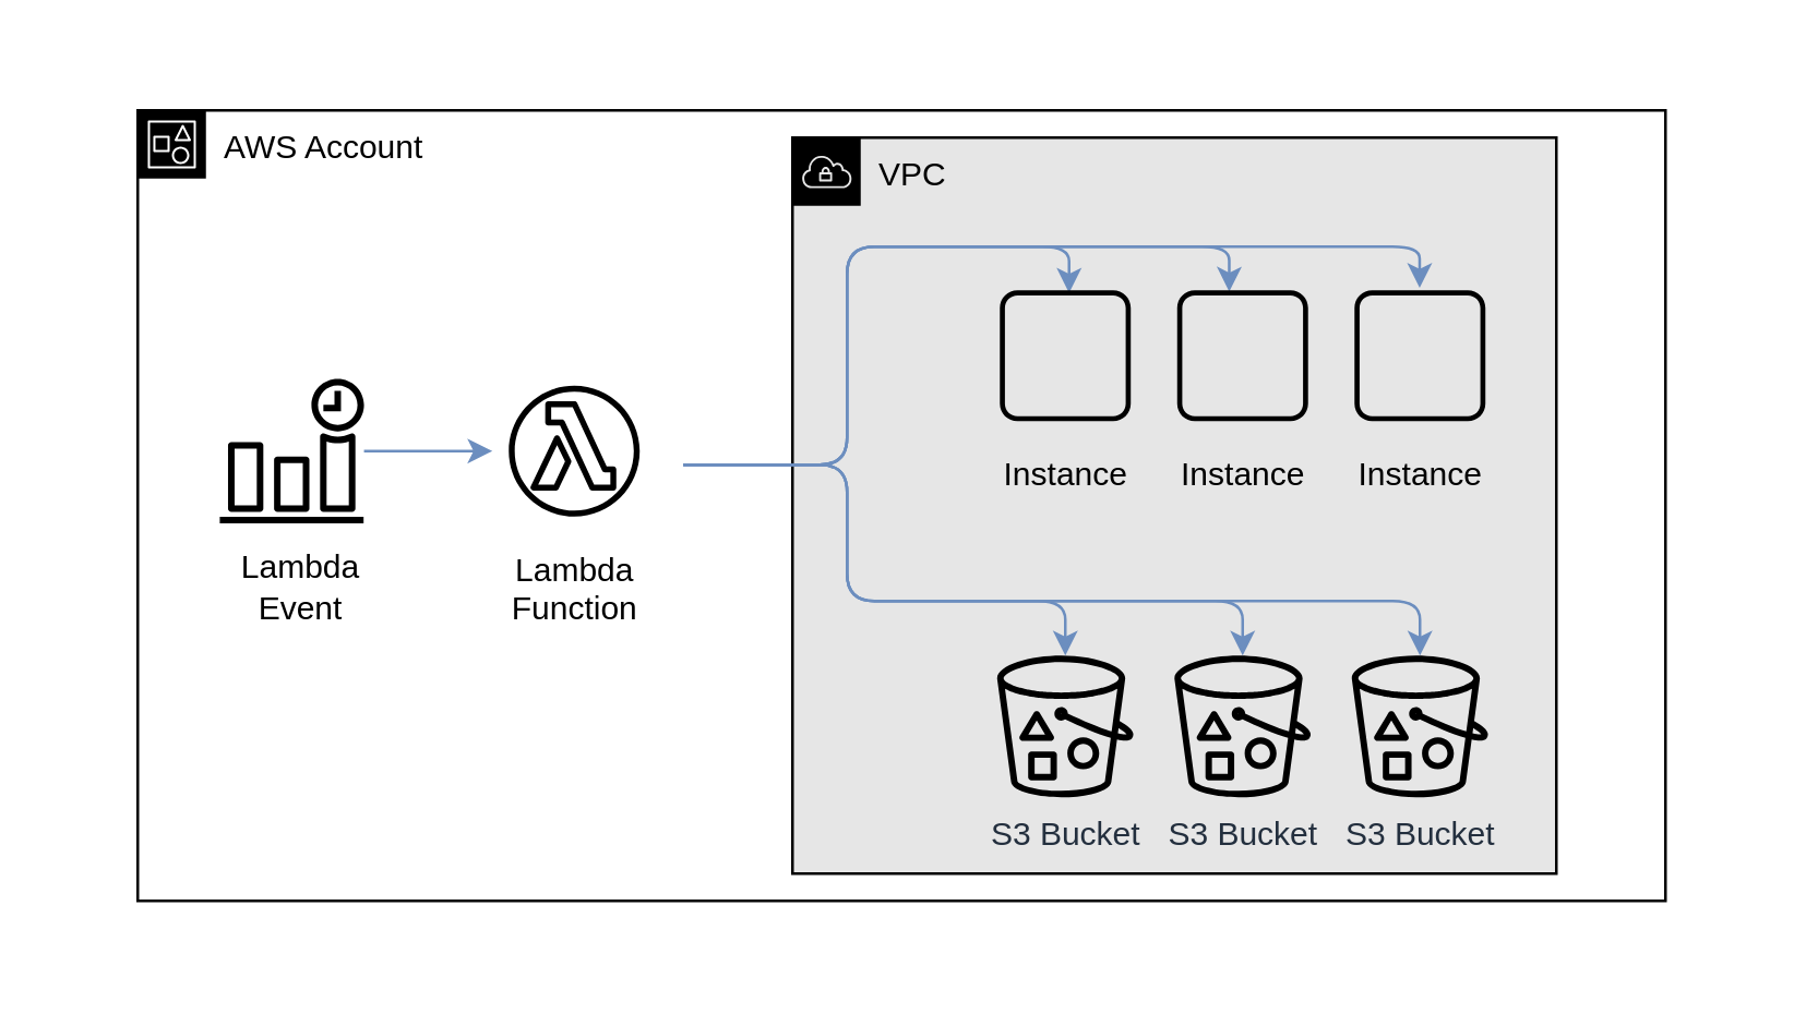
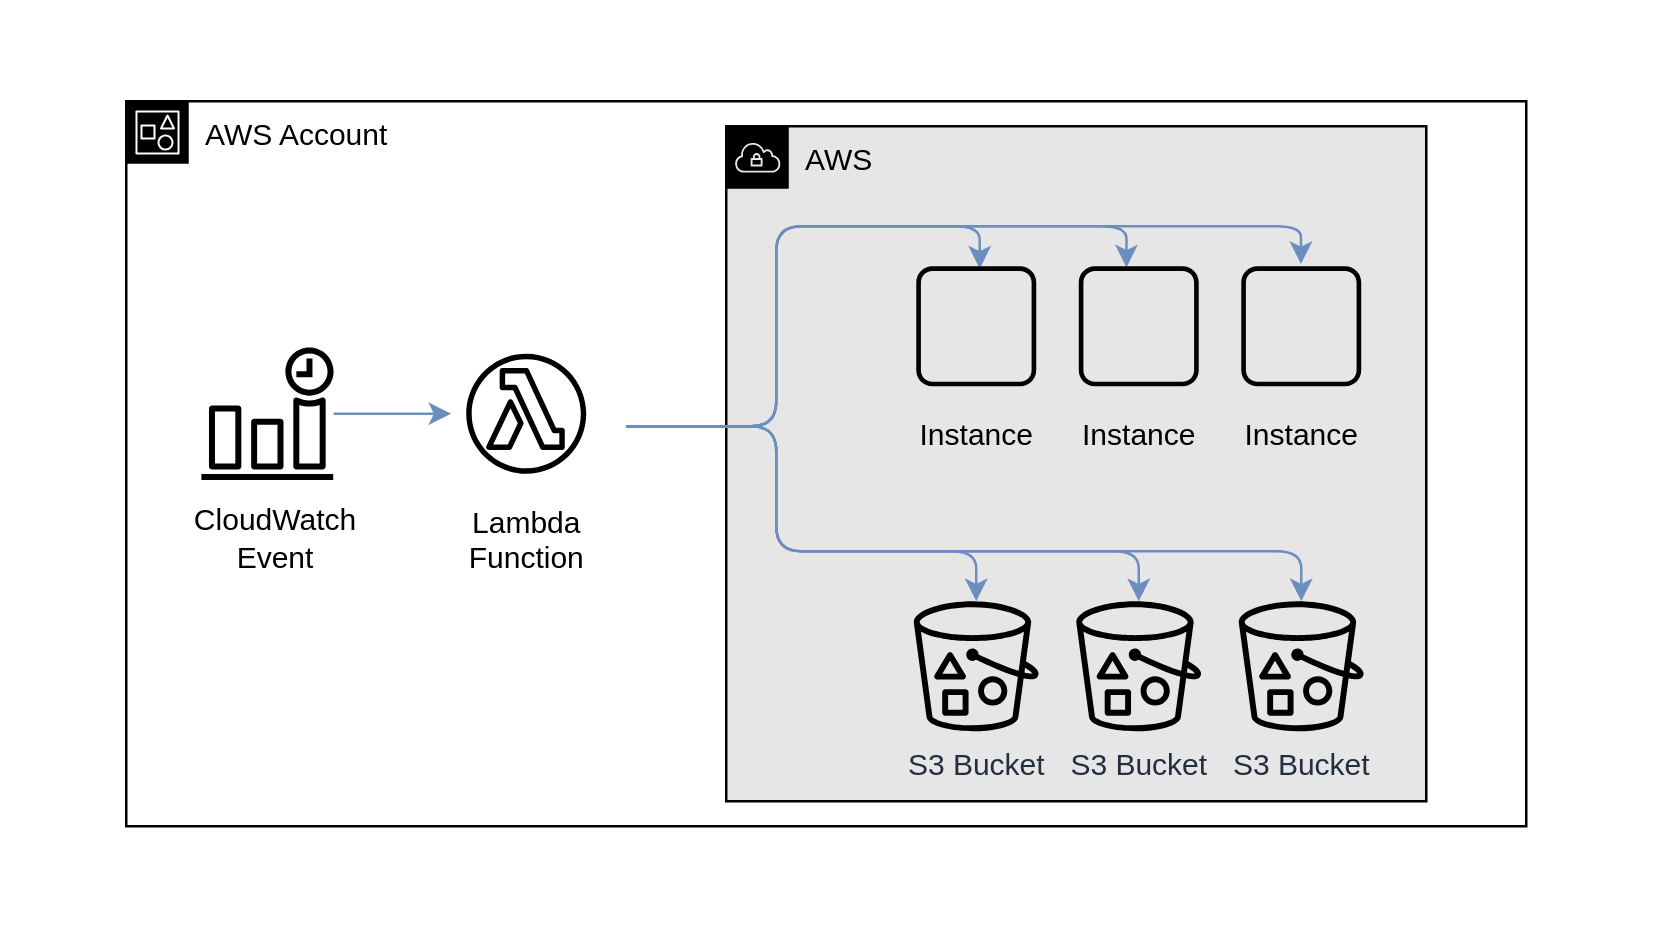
  <mxCell id="0" />
  <mxCell id="1" parent="0" />
  <mxCell id="2" value="" style="rounded=0;whiteSpace=wrap;html=1;strokeColor=none;" vertex="1" parent="1"><mxGeometry x="20" y="20" width="620" height="330" as="geometry" /></mxCell>
  <mxCell id="3" value="" style="rounded=0;whiteSpace=wrap;html=1;fillColor=#E6E6E6;strokeColor=none;" parent="1" vertex="1"><mxGeometry x="290" y="50" width="280" height="270" as="geometry" /></mxCell>
  <mxCell id="4" value="AWS Account" style="points=[[0,0],[0.25,0],[0.5,0],[0.75,0],[1,0],[1,0.25],[1,0.5],[1,0.75],[1,1],[0.75,1],[0.5,1],[0.25,1],[0,1],[0,0.75],[0,0.5],[0,0.25]];outlineConnect=0;html=1;whiteSpace=wrap;fontSize=12;fontStyle=0;container=0;pointerEvents=0;collapsible=0;recursiveResize=0;shape=mxgraph.aws4.group;grIcon=mxgraph.aws4.group_account;fillColor=none;verticalAlign=top;align=left;spacingLeft=30;dashed=0;labelBackgroundColor=none;rounded=1;" parent="1" vertex="1"><mxGeometry x="50" y="40" width="560" height="290" as="geometry" /></mxCell>
- <mxCell id="5" value="VPC" style="points=[[0,0],[0.25,0],[0.5,0],[0.75,0],[1,0],[1,0.25],[1,0.5],[1,0.75],[1,1],[0.75,1],[0.5,1],[0.25,1],[0,1],[0,0.75],[0,0.5],[0,0.25]];outlineConnect=0;html=1;whiteSpace=wrap;fontSize=12;fontStyle=0;container=0;pointerEvents=0;collapsible=0;recursiveResize=0;shape=mxgraph.aws4.group;grIcon=mxgraph.aws4.group_vpc;fillColor=none;verticalAlign=top;align=left;spacingLeft=30;dashed=0;rounded=1;labelBackgroundColor=none;" parent="1" vertex="1"><mxGeometry x="290" y="50" width="280" height="270" as="geometry" /></mxCell>
+ <mxCell id="5" value="AWS" style="points=[[0,0],[0.25,0],[0.5,0],[0.75,0],[1,0],[1,0.25],[1,0.5],[1,0.75],[1,1],[0.75,1],[0.5,1],[0.25,1],[0,1],[0,0.75],[0,0.5],[0,0.25]];outlineConnect=0;html=1;whiteSpace=wrap;fontSize=12;fontStyle=0;container=0;pointerEvents=0;collapsible=0;recursiveResize=0;shape=mxgraph.aws4.group;grIcon=mxgraph.aws4.group_vpc;fillColor=none;verticalAlign=top;align=left;spacingLeft=30;dashed=0;rounded=1;labelBackgroundColor=none;" parent="1" vertex="1"><mxGeometry x="290" y="50" width="280" height="270" as="geometry" /></mxCell>
  <mxCell id="6" style="edgeStyle=orthogonalEdgeStyle;rounded=1;orthogonalLoop=1;jettySize=auto;html=1;fillColor=#dae8fc;gradientColor=#7ea6e0;strokeColor=#6c8ebf;entryX=0.523;entryY=0.116;entryDx=0;entryDy=0;entryPerimeter=0;" parent="1" target="12" edge="1"><mxGeometry relative="1" as="geometry"><Array as="points"><mxPoint x="310" y="170" /><mxPoint x="310" y="90" /><mxPoint x="391" y="90" /></Array><mxPoint x="250" y="170" as="sourcePoint" /><mxPoint x="391" y="80" as="targetPoint" /></mxGeometry></mxCell>
  <mxCell id="7" style="edgeStyle=orthogonalEdgeStyle;rounded=1;orthogonalLoop=1;jettySize=auto;html=1;fillColor=#dae8fc;gradientColor=#7ea6e0;strokeColor=#6c8ebf;entryX=0.418;entryY=0.108;entryDx=0;entryDy=0;entryPerimeter=0;" parent="1" target="13" edge="1"><mxGeometry relative="1" as="geometry"><mxPoint x="250" y="170" as="sourcePoint" /><Array as="points"><mxPoint x="310" y="170" /><mxPoint x="310" y="90" /><mxPoint x="450" y="90" /></Array></mxGeometry></mxCell>
  <mxCell id="8" style="edgeStyle=orthogonalEdgeStyle;rounded=1;orthogonalLoop=1;jettySize=auto;html=1;fillColor=#dae8fc;gradientColor=#7ea6e0;strokeColor=#6c8ebf;entryX=0.498;entryY=0.085;entryDx=0;entryDy=0;entryPerimeter=0;" parent="1" target="14" edge="1"><mxGeometry relative="1" as="geometry"><Array as="points"><mxPoint x="310" y="170" /><mxPoint x="310" y="90" /><mxPoint x="520" y="90" /></Array><mxPoint x="250" y="170" as="sourcePoint" /></mxGeometry></mxCell>
  <mxCell id="9" value="Lambda&#10;Function" style="sketch=0;outlineConnect=0;dashed=0;verticalLabelPosition=bottom;verticalAlign=top;align=center;html=1;fontSize=12;fontStyle=0;aspect=fixed;shape=mxgraph.aws4.resourceIcon;resIcon=mxgraph.aws4.lambda_function;container=0;labelBackgroundColor=none;rounded=1;" parent="1" vertex="1"><mxGeometry x="180" y="135" width="60" height="60" as="geometry" /></mxCell>
  <mxCell id="10" style="edgeStyle=orthogonalEdgeStyle;rounded=1;orthogonalLoop=1;jettySize=auto;html=1;fillColor=#dae8fc;gradientColor=#7ea6e0;strokeColor=#6c8ebf;" parent="1" source="11" target="9" edge="1"><mxGeometry relative="1" as="geometry" /></mxCell>
  <mxCell id="11" value="" style="sketch=0;outlineConnect=0;strokeColor=none;dashed=0;verticalLabelPosition=bottom;verticalAlign=top;align=center;html=1;fontSize=12;fontStyle=0;aspect=fixed;pointerEvents=1;shape=mxgraph.aws4.event_time_based;container=0;labelBackgroundColor=none;fillColor=#000000;rounded=1;" parent="1" vertex="1"><mxGeometry x="80" y="138.5" width="53" height="53" as="geometry" /></mxCell>
  <mxCell id="12" value="Instance" style="sketch=0;outlineConnect=0;dashed=0;verticalLabelPosition=bottom;verticalAlign=top;align=center;html=1;fontSize=12;fontStyle=0;aspect=fixed;shape=mxgraph.aws4.resourceIcon;resIcon=mxgraph.aws4.instance;container=0;labelBackgroundColor=none;fillColor=none;rounded=1;" parent="1" vertex="1"><mxGeometry x="360" y="100" width="60" height="60" as="geometry" /></mxCell>
  <mxCell id="13" value="Instance" style="sketch=0;outlineConnect=0;dashed=0;verticalLabelPosition=bottom;verticalAlign=top;align=center;html=1;fontSize=12;fontStyle=0;aspect=fixed;shape=mxgraph.aws4.resourceIcon;resIcon=mxgraph.aws4.instance;container=0;labelBackgroundColor=none;fillColor=none;rounded=1;" parent="1" vertex="1"><mxGeometry x="425" y="100" width="60" height="60" as="geometry" /></mxCell>
  <mxCell id="14" value="Instance" style="sketch=0;outlineConnect=0;dashed=0;verticalLabelPosition=bottom;verticalAlign=top;align=center;html=1;fontSize=12;fontStyle=0;aspect=fixed;shape=mxgraph.aws4.resourceIcon;resIcon=mxgraph.aws4.instance;container=0;labelBackgroundColor=none;fillColor=none;rounded=1;" parent="1" vertex="1"><mxGeometry x="490" y="100" width="60" height="60" as="geometry" /></mxCell>
- <mxCell id="15" value="Lambda Event" style="text;html=1;strokeColor=none;fillColor=none;align=center;verticalAlign=middle;whiteSpace=wrap;rounded=1;" parent="1" vertex="1"><mxGeometry x="80" y="200" width="60" height="30" as="geometry" /></mxCell>
+ <mxCell id="15" value="CloudWatch Event" style="text;html=1;strokeColor=none;fillColor=none;align=center;verticalAlign=middle;whiteSpace=wrap;rounded=1;" parent="1" vertex="1"><mxGeometry x="80" y="200" width="60" height="30" as="geometry" /></mxCell>
  <mxCell id="16" value="S3 Bucket" style="sketch=0;outlineConnect=0;fontColor=#232F3E;gradientColor=none;fillColor=#000000;strokeColor=none;dashed=0;verticalLabelPosition=bottom;verticalAlign=top;align=center;html=1;fontSize=12;fontStyle=0;aspect=fixed;pointerEvents=1;shape=mxgraph.aws4.bucket_with_objects;" parent="1" vertex="1"><mxGeometry x="365" y="240" width="50" height="52" as="geometry" /></mxCell>
  <mxCell id="17" value="S3 Bucket" style="sketch=0;outlineConnect=0;fontColor=#232F3E;gradientColor=none;fillColor=#000000;strokeColor=none;dashed=0;verticalLabelPosition=bottom;verticalAlign=top;align=center;html=1;fontSize=12;fontStyle=0;aspect=fixed;pointerEvents=1;shape=mxgraph.aws4.bucket_with_objects;" parent="1" vertex="1"><mxGeometry x="430" y="240" width="50" height="52" as="geometry" /></mxCell>
  <mxCell id="18" value="S3 Bucket" style="sketch=0;outlineConnect=0;fontColor=#232F3E;gradientColor=none;fillColor=#000000;strokeColor=none;dashed=0;verticalLabelPosition=bottom;verticalAlign=top;align=center;html=1;fontSize=12;fontStyle=0;aspect=fixed;pointerEvents=1;shape=mxgraph.aws4.bucket_with_objects;" parent="1" vertex="1"><mxGeometry x="495" y="240" width="50" height="52" as="geometry" /></mxCell>
  <mxCell id="19" style="edgeStyle=orthogonalEdgeStyle;rounded=1;orthogonalLoop=1;jettySize=auto;html=1;fillColor=#dae8fc;gradientColor=#7ea6e0;strokeColor=#6c8ebf;" parent="1" target="16" edge="1"><mxGeometry relative="1" as="geometry"><Array as="points"><mxPoint x="310" y="170" /><mxPoint x="310" y="220" /><mxPoint x="390" y="220" /></Array><mxPoint x="250" y="170" as="sourcePoint" /><mxPoint x="530" y="90" as="targetPoint" /></mxGeometry></mxCell>
  <mxCell id="20" style="edgeStyle=orthogonalEdgeStyle;rounded=1;orthogonalLoop=1;jettySize=auto;html=1;fillColor=#dae8fc;gradientColor=#7ea6e0;strokeColor=#6c8ebf;" parent="1" target="17" edge="1"><mxGeometry relative="1" as="geometry"><Array as="points"><mxPoint x="310" y="170" /><mxPoint x="310" y="220" /><mxPoint x="455" y="220" /></Array><mxPoint x="250" y="170" as="sourcePoint" /><mxPoint x="400" y="220" as="targetPoint" /></mxGeometry></mxCell>
  <mxCell id="21" style="edgeStyle=orthogonalEdgeStyle;rounded=1;orthogonalLoop=1;jettySize=auto;html=1;fillColor=#dae8fc;gradientColor=#7ea6e0;strokeColor=#6c8ebf;" parent="1" target="18" edge="1"><mxGeometry relative="1" as="geometry"><Array as="points"><mxPoint x="310" y="170" /><mxPoint x="310" y="220" /><mxPoint x="520" y="220" /></Array><mxPoint x="250" y="170" as="sourcePoint" /><mxPoint x="465" y="220" as="targetPoint" /></mxGeometry></mxCell>
